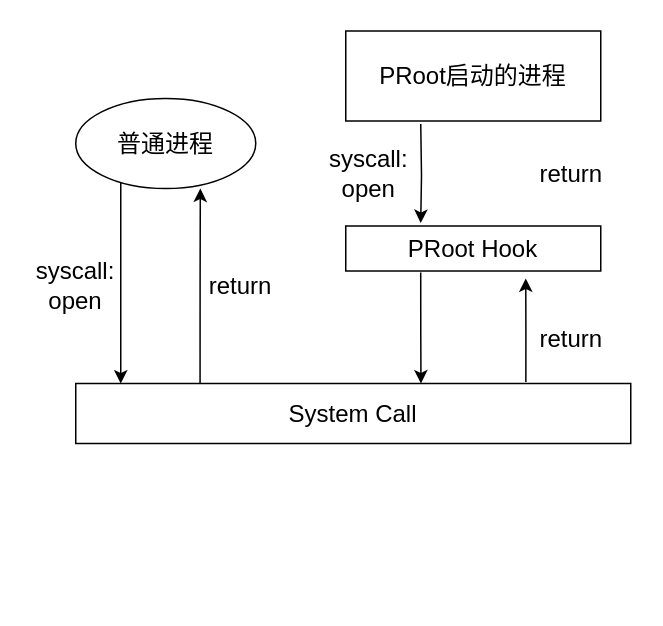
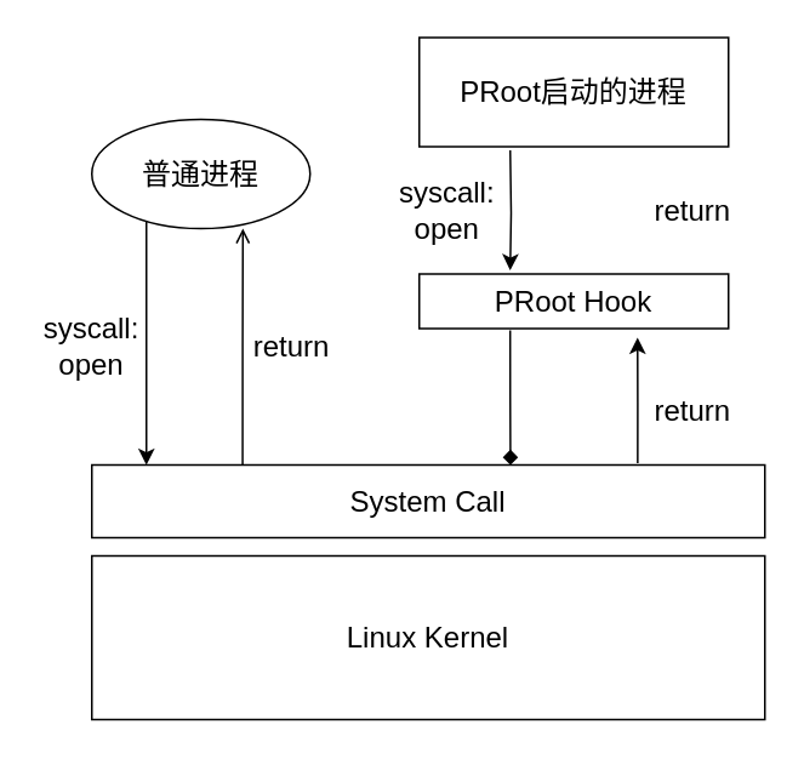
  <mxCell id="0" />
  <mxCell id="1" parent="0" />
- <mxCell id="3" style="edgeStyle=orthogonalEdgeStyle;rounded=0;orthogonalLoop=1;jettySize=auto;html=1;entryX=0.692;entryY=1;entryDx=0;entryDy=0;entryPerimeter=0;fontSize=16;exitX=0.224;exitY=0;exitDx=0;exitDy=0;exitPerimeter=0;" edge="1" parent="1" source="5" target="7"><mxGeometry relative="1" as="geometry" /></mxCell>
+ <mxCell id="2" value="Linux Kernel" style="rounded=0;whiteSpace=wrap;html=1;fontSize=16;" vertex="1" parent="1"><mxGeometry x="50" y="305" width="370" height="90" as="geometry" /></mxCell>
+ <mxCell id="3" style="edgeStyle=orthogonalEdgeStyle;rounded=0;orthogonalLoop=1;jettySize=auto;html=1;entryX=0.692;entryY=1;entryDx=0;entryDy=0;entryPerimeter=0;fontSize=16;exitX=0.224;exitY=0;exitDx=0;exitDy=0;exitPerimeter=0;endArrow=open;" edge="1" parent="1" source="5" target="7"><mxGeometry relative="1" as="geometry" /></mxCell>
  <mxCell id="4" style="edgeStyle=orthogonalEdgeStyle;rounded=0;orthogonalLoop=1;jettySize=auto;html=1;fontSize=16;exitX=0.811;exitY=-0.025;exitDx=0;exitDy=0;exitPerimeter=0;" edge="1" parent="1" source="5"><mxGeometry relative="1" as="geometry"><mxPoint x="350" y="185" as="targetPoint" /></mxGeometry></mxCell>
  <mxCell id="5" value="System Call" style="rounded=0;whiteSpace=wrap;html=1;fontSize=16;" vertex="1" parent="1"><mxGeometry x="50" y="255" width="370" height="40" as="geometry" /></mxCell>
  <mxCell id="6" style="edgeStyle=orthogonalEdgeStyle;rounded=0;orthogonalLoop=1;jettySize=auto;html=1;fontSize=16;" edge="1" parent="1" source="7"><mxGeometry relative="1" as="geometry"><mxPoint x="80" y="255" as="targetPoint" /><Array as="points"><mxPoint x="80" y="255" /></Array></mxGeometry></mxCell>
  <mxCell id="7" value="&lt;font style=&quot;font-size: 16px;&quot;&gt;普通进程&lt;/font&gt;" style="ellipse;whiteSpace=wrap;html=1;fontSize=16;" vertex="1" parent="1"><mxGeometry x="50" y="65" width="120" height="60" as="geometry" /></mxCell>
  <mxCell id="8" value="syscall:&lt;br&gt;open" style="text;html=1;strokeColor=none;fillColor=none;align=center;verticalAlign=middle;whiteSpace=wrap;rounded=0;fontSize=16;" vertex="1" parent="1"><mxGeometry x="20" y="175" width="60" height="30" as="geometry" /></mxCell>
  <mxCell id="9" value="return" style="text;html=1;strokeColor=none;fillColor=none;align=center;verticalAlign=middle;whiteSpace=wrap;rounded=0;fontSize=16;" vertex="1" parent="1"><mxGeometry x="140" y="180" width="40" height="20" as="geometry" /></mxCell>
  <mxCell id="10" style="edgeStyle=orthogonalEdgeStyle;rounded=0;orthogonalLoop=1;jettySize=auto;html=1;entryX=0.294;entryY=-0.067;entryDx=0;entryDy=0;fontSize=16;entryPerimeter=0;" edge="1" parent="1" target="13"><mxGeometry relative="1" as="geometry"><mxPoint x="280" y="82" as="sourcePoint" /><Array as="points" /></mxGeometry></mxCell>
  <mxCell id="11" value="PRoot启动的进程" style="rounded=0;whiteSpace=wrap;html=1;fontSize=16;" vertex="1" parent="1"><mxGeometry x="230" y="20" width="170" height="60" as="geometry" /></mxCell>
- <mxCell id="12" style="edgeStyle=orthogonalEdgeStyle;rounded=0;orthogonalLoop=1;jettySize=auto;html=1;entryX=0.622;entryY=0;entryDx=0;entryDy=0;entryPerimeter=0;fontSize=16;exitX=0.294;exitY=1.033;exitDx=0;exitDy=0;exitPerimeter=0;" edge="1" parent="1" source="13" target="5"><mxGeometry relative="1" as="geometry" /></mxCell>
+ <mxCell id="12" style="edgeStyle=orthogonalEdgeStyle;rounded=0;orthogonalLoop=1;jettySize=auto;html=1;entryX=0.622;entryY=0;entryDx=0;entryDy=0;entryPerimeter=0;fontSize=16;exitX=0.294;exitY=1.033;exitDx=0;exitDy=0;exitPerimeter=0;endArrow=diamond;" edge="1" parent="1" source="13" target="5"><mxGeometry relative="1" as="geometry" /></mxCell>
  <mxCell id="13" value="PRoot Hook" style="rounded=0;whiteSpace=wrap;html=1;fontSize=16;" vertex="1" parent="1"><mxGeometry x="230" y="150" width="170" height="30" as="geometry" /></mxCell>
  <mxCell id="14" value="syscall:&lt;br&gt;open" style="text;html=1;align=center;verticalAlign=middle;resizable=0;points=[];autosize=1;fontSize=16;" vertex="1" parent="1"><mxGeometry x="210" y="95" width="70" height="40" as="geometry" /></mxCell>
  <mxCell id="15" value="return" style="text;html=1;align=center;verticalAlign=middle;resizable=0;points=[];autosize=1;fontSize=16;" vertex="1" parent="1"><mxGeometry x="350" y="215" width="60" height="20" as="geometry" /></mxCell>
  <mxCell id="16" value="return" style="text;html=1;align=center;verticalAlign=middle;resizable=0;points=[];autosize=1;fontSize=16;" vertex="1" parent="1"><mxGeometry x="350" y="105" width="60" height="20" as="geometry" /></mxCell>
